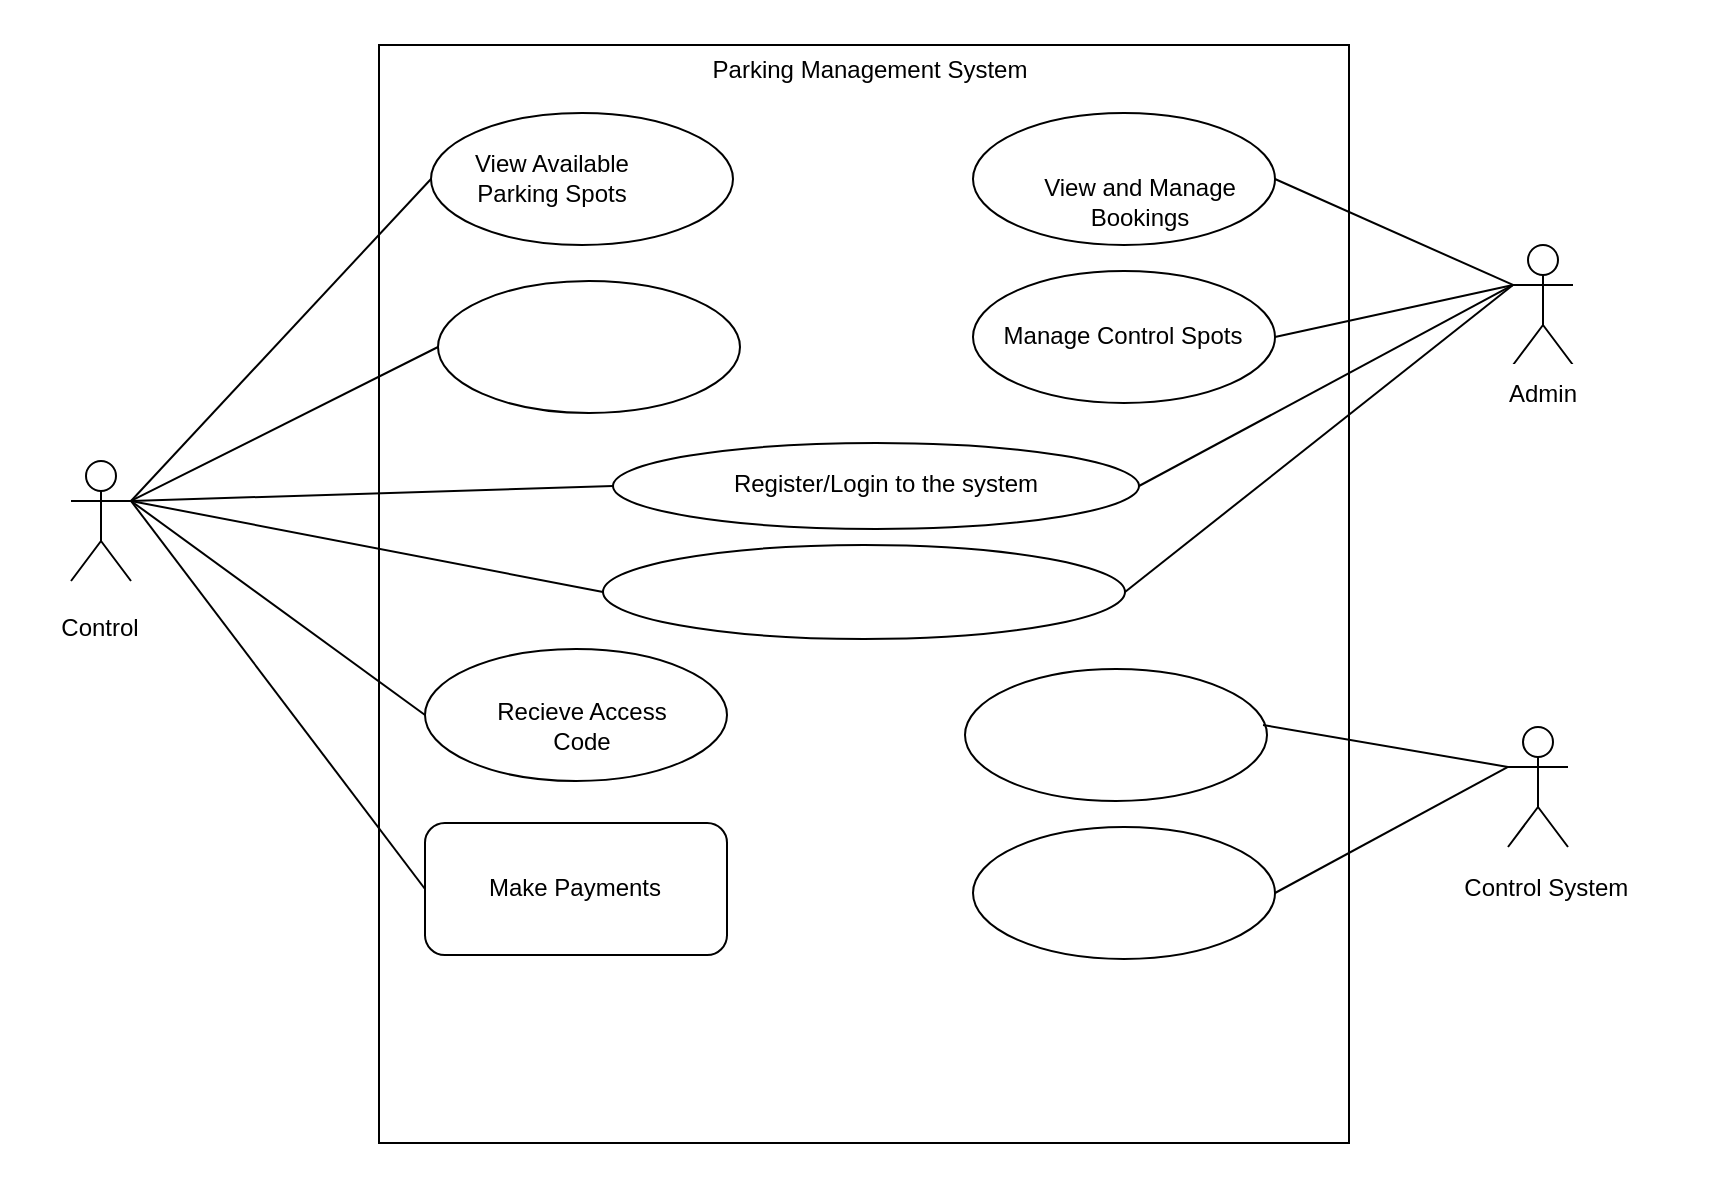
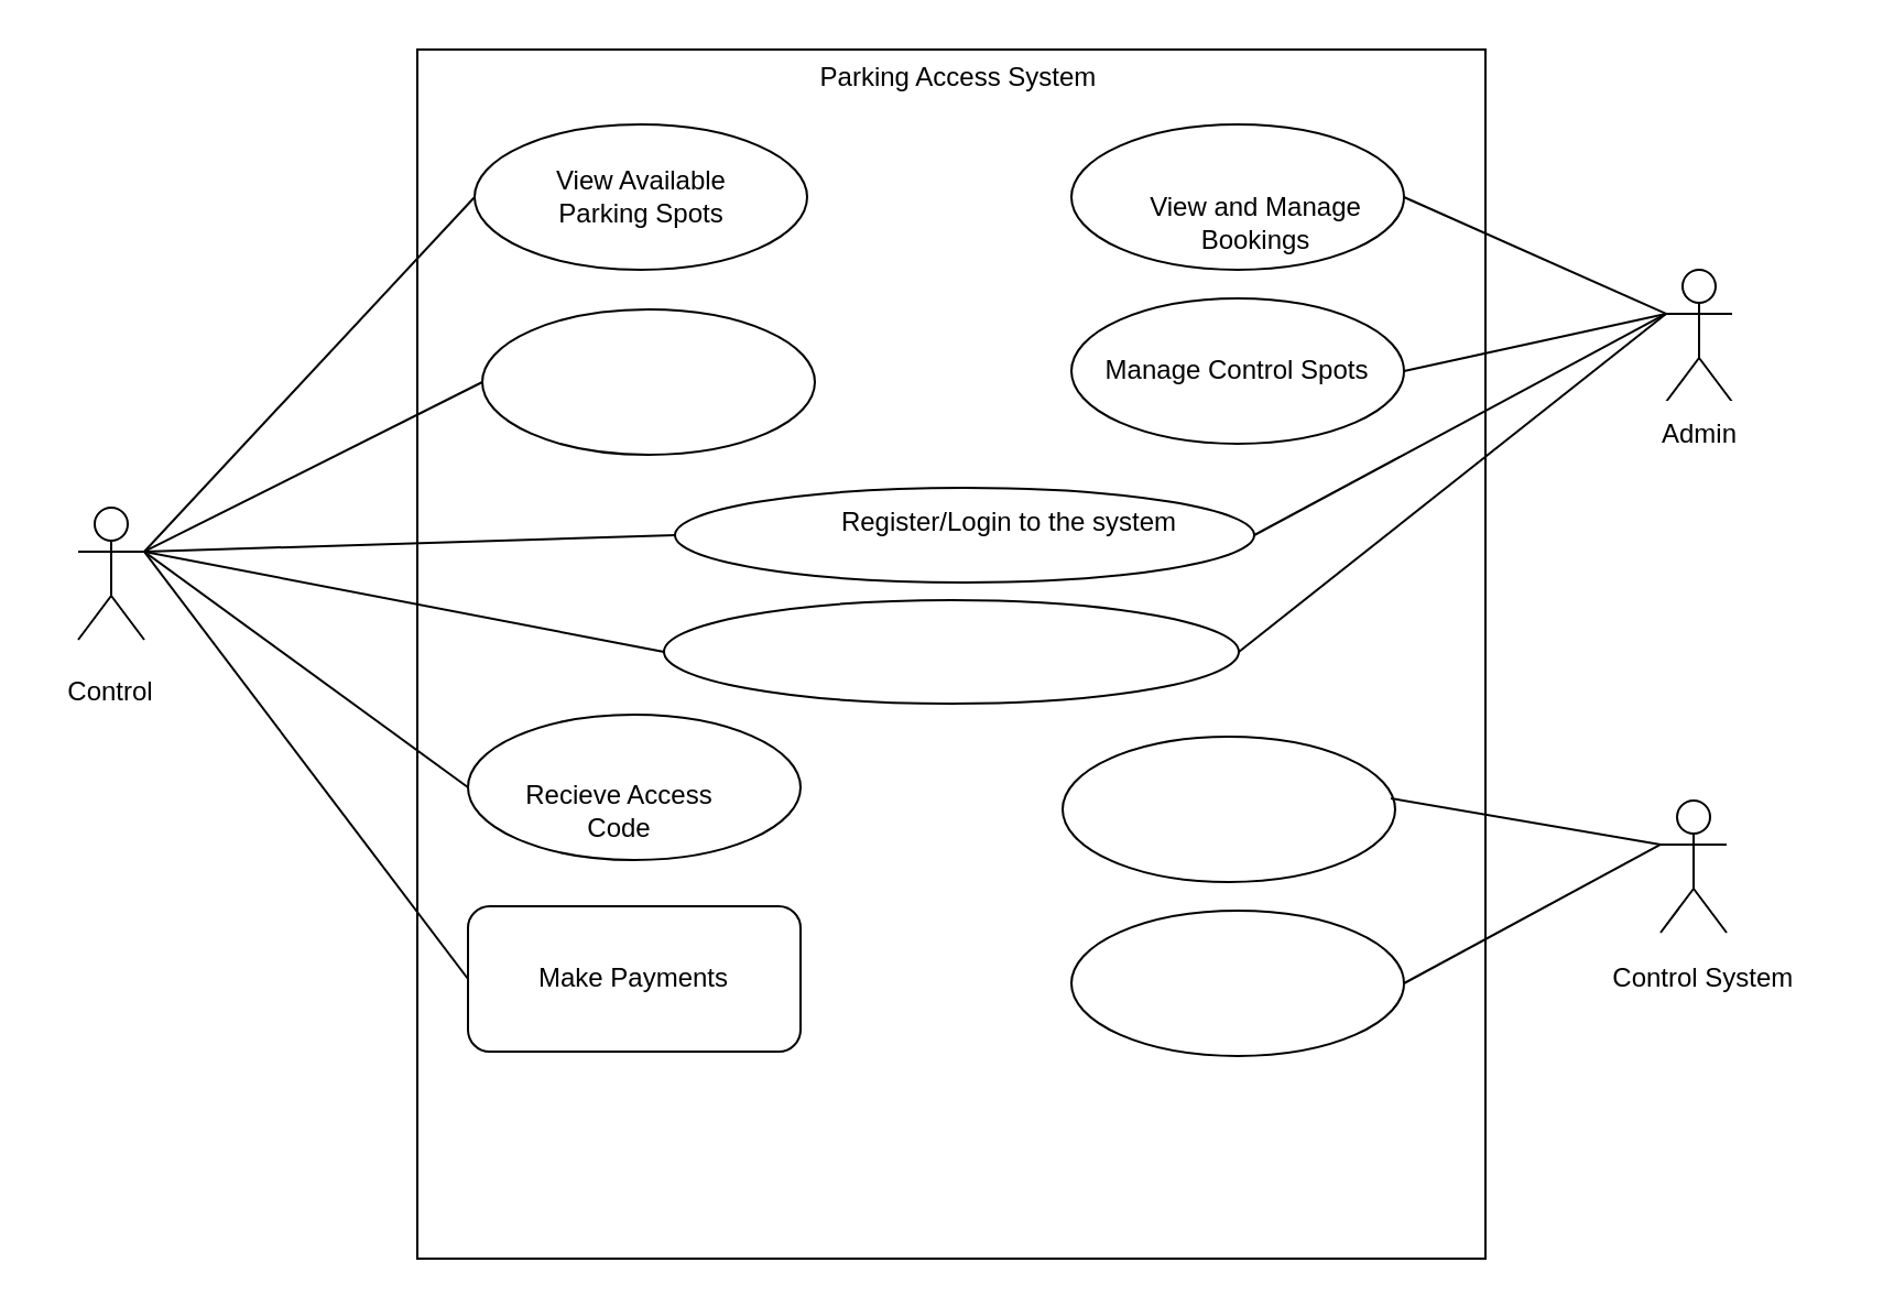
  <mxCell id="0" />
  <mxCell id="1" parent="0" />
  <mxCell id="2" value="" style="rounded=0;whiteSpace=wrap;html=1;fillColor=none;strokeColor=#000000;" parent="1" vertex="1"><mxGeometry x="189" y="22" width="485" height="549" as="geometry" /></mxCell>
  <mxCell id="3" value="" style="shape=umlActor;verticalLabelPosition=bottom;verticalAlign=top;html=1;outlineConnect=0;strokeColor=#000000;" parent="1" vertex="1"><mxGeometry x="35" y="230" width="30" height="60" as="geometry" /></mxCell>
  <mxCell id="4" value="Actor" style="shape=umlActor;verticalLabelPosition=bottom;verticalAlign=top;html=1;outlineConnect=0;strokeColor=#000000;" parent="1" vertex="1"><mxGeometry x="756" y="122" width="30" height="60" as="geometry" /></mxCell>
  <mxCell id="5" value="Control" style="text;html=1;strokeColor=none;fillColor=none;align=center;verticalAlign=middle;whiteSpace=wrap;rounded=0;fontColor=#000000;" parent="1" vertex="1"><mxGeometry x="20" y="299" width="60" height="30" as="geometry" /></mxCell>
  <mxCell id="6" value="Actor" style="shape=umlActor;verticalLabelPosition=bottom;verticalAlign=top;html=1;outlineConnect=0;strokeColor=#000000;" parent="1" vertex="1"><mxGeometry x="753.5" y="363" width="30" height="60" as="geometry" /></mxCell>
  <mxCell id="7" value="" style="ellipse;whiteSpace=wrap;html=1;fillColor=none;strokeColor=#000000;" parent="1" vertex="1"><mxGeometry x="218.5" y="140" width="151" height="66" as="geometry" /></mxCell>
  <mxCell id="8" value="" style="ellipse;whiteSpace=wrap;html=1;fillColor=none;strokeColor=#000000;" parent="1" vertex="1"><mxGeometry x="212" y="324" width="151" height="66" as="geometry" /></mxCell>
- <mxCell id="9" value="Recieve Access Code" style="text;html=1;strokeColor=none;fillColor=none;align=center;verticalAlign=middle;whiteSpace=wrap;rounded=0;fontColor=#000000;" parent="1" vertex="1"><mxGeometry x="232.5" y="348" width="116" height="30" as="geometry" /></mxCell>
+ <mxCell id="9" value="Recieve Access Code" style="text;html=1;strokeColor=none;fillColor=none;align=center;verticalAlign=middle;whiteSpace=wrap;rounded=0;fontColor=#000000;" parent="1" vertex="1"><mxGeometry x="222.5" y="353" width="116" height="30" as="geometry" /></mxCell>
  <mxCell id="10" value="" style="ellipse;whiteSpace=wrap;html=1;fillColor=none;strokeColor=#000000;" parent="1" vertex="1"><mxGeometry x="486" y="413" width="151" height="66" as="geometry" /></mxCell>
  <mxCell id="11" value="" style="endArrow=none;html=1;rounded=0;strokeColor=#000000;entryX=0;entryY=0.5;entryDx=0;entryDy=0;exitX=1;exitY=0.333;exitDx=0;exitDy=0;exitPerimeter=0;" parent="1" source="3" target="23" edge="1"><mxGeometry width="50" height="50" relative="1" as="geometry"><mxPoint x="71" y="246" as="sourcePoint" /><mxPoint x="212" y="68" as="targetPoint" /></mxGeometry></mxCell>
  <mxCell id="12" value="" style="endArrow=none;html=1;rounded=0;strokeColor=#000000;entryX=0;entryY=0.5;entryDx=0;entryDy=0;exitX=1;exitY=0.333;exitDx=0;exitDy=0;exitPerimeter=0;" parent="1" source="3" target="26" edge="1"><mxGeometry width="50" height="50" relative="1" as="geometry"><mxPoint x="75" y="261" as="sourcePoint" /><mxPoint x="222" y="99" as="targetPoint" /></mxGeometry></mxCell>
  <mxCell id="13" value="" style="endArrow=none;html=1;rounded=0;strokeColor=#000000;entryX=0;entryY=0.5;entryDx=0;entryDy=0;exitX=1;exitY=0.333;exitDx=0;exitDy=0;exitPerimeter=0;" parent="1" source="3" target="7" edge="1"><mxGeometry width="50" height="50" relative="1" as="geometry"><mxPoint x="75" y="260" as="sourcePoint" /><mxPoint x="225" y="259" as="targetPoint" /></mxGeometry></mxCell>
  <mxCell id="14" value="" style="endArrow=none;html=1;rounded=0;strokeColor=#000000;exitX=1;exitY=0.333;exitDx=0;exitDy=0;exitPerimeter=0;entryX=0;entryY=0.5;entryDx=0;entryDy=0;" parent="1" source="3" target="8" edge="1"><mxGeometry width="50" height="50" relative="1" as="geometry"><mxPoint x="75" y="260" as="sourcePoint" /><mxPoint x="222" y="339" as="targetPoint" /></mxGeometry></mxCell>
  <mxCell id="15" value="" style="endArrow=none;html=1;rounded=0;strokeColor=#000000;entryX=0;entryY=0.333;entryDx=0;entryDy=0;exitX=1;exitY=0.5;exitDx=0;exitDy=0;entryPerimeter=0;" parent="1" source="35" target="4" edge="1"><mxGeometry width="50" height="50" relative="1" as="geometry"><mxPoint x="585" y="250" as="sourcePoint" /><mxPoint x="735" y="108" as="targetPoint" /></mxGeometry></mxCell>
  <mxCell id="16" value="" style="endArrow=none;html=1;rounded=0;strokeColor=#000000;entryX=0;entryY=0.333;entryDx=0;entryDy=0;exitX=1;exitY=0.5;exitDx=0;exitDy=0;entryPerimeter=0;" parent="1" source="36" target="4" edge="1"><mxGeometry width="50" height="50" relative="1" as="geometry"><mxPoint x="633" y="149" as="sourcePoint" /><mxPoint x="755" y="133" as="targetPoint" /></mxGeometry></mxCell>
  <mxCell id="17" value="" style="endArrow=none;html=1;rounded=0;strokeColor=#000000;entryX=0;entryY=0.333;entryDx=0;entryDy=0;exitX=0.987;exitY=0.424;exitDx=0;exitDy=0;entryPerimeter=0;exitPerimeter=0;" parent="1" source="40" target="6" edge="1"><mxGeometry width="50" height="50" relative="1" as="geometry"><mxPoint x="623" y="329" as="sourcePoint" /><mxPoint x="745" y="325" as="targetPoint" /></mxGeometry></mxCell>
  <mxCell id="18" value="" style="endArrow=none;html=1;rounded=0;strokeColor=#000000;exitX=1;exitY=0.5;exitDx=0;exitDy=0;entryX=0;entryY=0.333;entryDx=0;entryDy=0;entryPerimeter=0;" parent="1" source="10" target="6" edge="1"><mxGeometry width="50" height="50" relative="1" as="geometry"><mxPoint x="615" y="385" as="sourcePoint" /><mxPoint x="753" y="383" as="targetPoint" /></mxGeometry></mxCell>
- <mxCell id="19" value="Parking Management System" style="text;html=1;strokeColor=none;fillColor=none;align=center;verticalAlign=middle;whiteSpace=wrap;rounded=0;fontColor=#000000;" parent="1" vertex="1"><mxGeometry x="328" y="20" width="214" height="30" as="geometry" /></mxCell>
+ <mxCell id="19" value="Parking Access System" style="text;html=1;strokeColor=none;fillColor=none;align=center;verticalAlign=middle;whiteSpace=wrap;rounded=0;fontColor=#000000;" parent="1" vertex="1"><mxGeometry x="328" y="20" width="214" height="30" as="geometry" /></mxCell>
  <mxCell id="20" value="" style="endArrow=none;html=1;rounded=0;strokeColor=#000000;entryX=0;entryY=0.333;entryDx=0;entryDy=0;entryPerimeter=0;exitX=1;exitY=0.5;exitDx=0;exitDy=0;" parent="1" source="23" target="4" edge="1"><mxGeometry width="50" height="50" relative="1" as="geometry"><mxPoint x="605" y="105" as="sourcePoint" /><mxPoint x="734" y="46" as="targetPoint" /></mxGeometry></mxCell>
  <mxCell id="21" value="" style="group" parent="1" vertex="1" connectable="0"><mxGeometry x="306" y="205" width="263" height="60" as="geometry" /></mxCell>
  <mxCell id="22" value="" style="group" parent="21" vertex="1" connectable="0"><mxGeometry y="16" width="263" height="43" as="geometry" /></mxCell>
  <mxCell id="23" value="" style="ellipse;whiteSpace=wrap;html=1;fillColor=none;strokeColor=#000000;" parent="22" vertex="1"><mxGeometry width="263" height="43" as="geometry" /></mxCell>
- <mxCell id="24" value="Register/Login to the system" style="text;html=1;strokeColor=none;fillColor=none;align=center;verticalAlign=middle;whiteSpace=wrap;rounded=0;fontColor=#000000;" parent="22" vertex="1"><mxGeometry x="35.705" y="7.364" width="202.04" height="27.273" as="geometry" /></mxCell>
+ <mxCell id="24" value="Register/Login to the system" style="text;html=1;strokeColor=none;fillColor=none;align=center;verticalAlign=middle;whiteSpace=wrap;rounded=0;fontColor=#000000;" parent="22" vertex="1"><mxGeometry x="50.705" y="2.364" width="202.04" height="27.273" as="geometry" /></mxCell>
  <mxCell id="25" value="" style="group" parent="1" vertex="1" connectable="0"><mxGeometry x="215" y="56" width="151" height="66" as="geometry" /></mxCell>
  <mxCell id="26" value="" style="ellipse;whiteSpace=wrap;html=1;fillColor=none;strokeColor=#000000;" parent="25" vertex="1"><mxGeometry width="151" height="66" as="geometry" /></mxCell>
- <mxCell id="27" value="View Available Parking Spots" style="text;html=1;strokeColor=none;fillColor=none;align=center;verticalAlign=middle;whiteSpace=wrap;rounded=0;fontColor=#000000;" parent="25" vertex="1"><mxGeometry x="2.5" y="18" width="116" height="30" as="geometry" /></mxCell>
+ <mxCell id="27" value="View Available Parking Spots" style="text;html=1;strokeColor=none;fillColor=none;align=center;verticalAlign=middle;whiteSpace=wrap;rounded=0;fontColor=#000000;" parent="25" vertex="1"><mxGeometry x="17.5" y="18" width="116" height="30" as="geometry" /></mxCell>
  <mxCell id="28" value="" style="group" parent="1" vertex="1" connectable="0"><mxGeometry x="492" y="62" width="151" height="66" as="geometry" /></mxCell>
  <mxCell id="29" value="View and Manage Bookings" style="text;html=1;strokeColor=none;fillColor=none;align=center;verticalAlign=middle;whiteSpace=wrap;rounded=0;fontColor=#000000;" parent="28" vertex="1"><mxGeometry x="20" y="24" width="116" height="30" as="geometry" /></mxCell>
  <mxCell id="30" value="Manage Control Spots" style="ellipse;whiteSpace=wrap;html=1;fillColor=none;strokeColor=#000000;" parent="1" vertex="1"><mxGeometry x="486" y="135" width="151" height="66" as="geometry" /></mxCell>
  <mxCell id="31" value="Make Payments" style="whiteSpace=wrap;html=1;fillColor=none;strokeColor=#000000;rounded=1;" parent="1" vertex="1"><mxGeometry x="212" y="411" width="151" height="66" as="geometry" /></mxCell>
  <mxCell id="32" value="" style="group" parent="1" vertex="1" connectable="0"><mxGeometry x="301" y="265" width="261" height="55" as="geometry" /></mxCell>
  <mxCell id="33" value="" style="group" parent="32" vertex="1" connectable="0"><mxGeometry width="261" height="54" as="geometry" /></mxCell>
  <mxCell id="34" value="" style="group" parent="33" vertex="1" connectable="0"><mxGeometry y="7" width="261" height="47" as="geometry" /></mxCell>
  <mxCell id="35" value="" style="ellipse;whiteSpace=wrap;html=1;fillColor=none;strokeColor=#000000;" parent="34" vertex="1"><mxGeometry width="261" height="47" as="geometry" /></mxCell>
  <mxCell id="36" value="" style="ellipse;whiteSpace=wrap;html=1;fillColor=none;strokeColor=#000000;" parent="1" vertex="1"><mxGeometry x="486" y="56" width="151" height="66" as="geometry" /></mxCell>
  <mxCell id="37" value="" style="endArrow=none;html=1;rounded=0;exitX=1;exitY=0.333;exitDx=0;exitDy=0;exitPerimeter=0;entryX=0;entryY=0.5;entryDx=0;entryDy=0;" parent="1" source="3" target="35" edge="1"><mxGeometry width="50" height="50" relative="1" as="geometry"><mxPoint x="568" y="258" as="sourcePoint" /><mxPoint x="618" y="208" as="targetPoint" /></mxGeometry></mxCell>
  <mxCell id="38" value="" style="group" parent="1" vertex="1" connectable="0"><mxGeometry x="486" y="334" width="151" height="66" as="geometry" /></mxCell>
  <mxCell id="39" value="" style="group" parent="38" vertex="1" connectable="0"><mxGeometry x="-4" width="151" height="66" as="geometry" /></mxCell>
  <mxCell id="40" value="" style="ellipse;whiteSpace=wrap;html=1;fillColor=none;strokeColor=#000000;" parent="39" vertex="1"><mxGeometry width="151" height="66" as="geometry" /></mxCell>
  <mxCell id="41" value="" style="endArrow=none;html=1;rounded=0;entryX=1;entryY=0.333;entryDx=0;entryDy=0;entryPerimeter=0;exitX=0;exitY=0.5;exitDx=0;exitDy=0;" parent="1" source="31" target="3" edge="1"><mxGeometry width="50" height="50" relative="1" as="geometry"><mxPoint x="555" y="326" as="sourcePoint" /><mxPoint x="605" y="276" as="targetPoint" /></mxGeometry></mxCell>
  <mxCell id="42" value="" style="endArrow=none;html=1;rounded=0;exitX=1;exitY=0.5;exitDx=0;exitDy=0;entryX=0;entryY=0.333;entryDx=0;entryDy=0;entryPerimeter=0;" parent="1" source="30" target="4" edge="1"><mxGeometry width="50" height="50" relative="1" as="geometry"><mxPoint x="555" y="326" as="sourcePoint" /><mxPoint x="605" y="276" as="targetPoint" /></mxGeometry></mxCell>
  <mxCell id="43" value="" style="group" parent="1" vertex="1" connectable="0"><mxGeometry x="710" y="429" width="127.5" height="30" as="geometry" /></mxCell>
  <mxCell id="44" value="" style="rounded=0;whiteSpace=wrap;html=1;fillColor=#FFFFFF;strokeColor=#FFFFFF;" parent="43" vertex="1"><mxGeometry x="2.5" width="125" height="30" as="geometry" /></mxCell>
  <mxCell id="45" value="&amp;nbsp;Control System" style="text;html=1;strokeColor=none;fillColor=none;align=center;verticalAlign=middle;whiteSpace=wrap;rounded=0;fontColor=#000000;" parent="43" vertex="1"><mxGeometry width="123" height="30" as="geometry" /></mxCell>
  <mxCell id="46" value="" style="group" parent="1" vertex="1" connectable="0"><mxGeometry x="710" y="182" width="127.5" height="30" as="geometry" /></mxCell>
  <mxCell id="47" value="" style="rounded=0;whiteSpace=wrap;html=1;fillColor=#FFFFFF;strokeColor=#FFFFFF;" parent="46" vertex="1"><mxGeometry x="2.5" width="125" height="30" as="geometry" /></mxCell>
  <mxCell id="48" value="Admin" style="text;html=1;strokeColor=none;fillColor=none;align=center;verticalAlign=middle;whiteSpace=wrap;rounded=0;fontColor=#000000;" parent="46" vertex="1"><mxGeometry width="123" height="30" as="geometry" /></mxCell>
